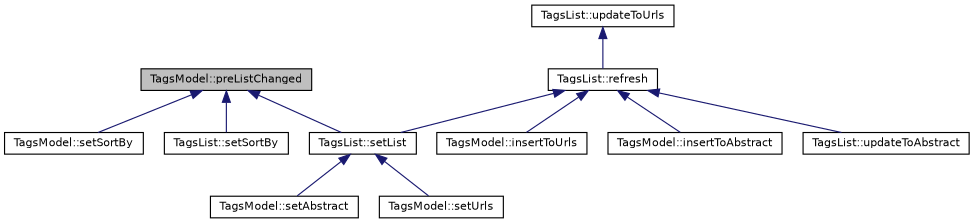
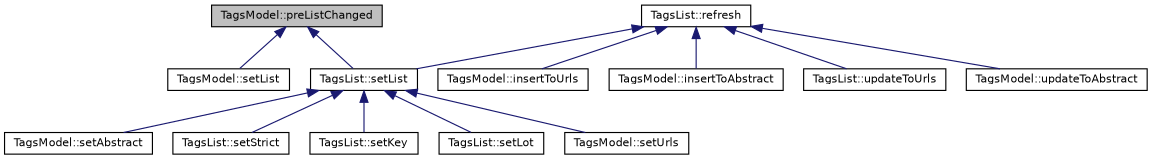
  digraph {
    rankdir=TB
    node [color=black fillcolor=white fontname=Helvetica fontsize=10 shape=record style=filled]
    edge [color=midnightblue dir=back fontname=Helvetica fontsize=10 labelfontname=Helvetica labelfontsize=10 style=solid]
    n1 [fillcolor=grey75 fontcolor=black height=0.2 label="TagsModel::preListChanged" width=0.4]
-   n2 [height=0.2 label="TagsModel::setSortBy" width=0.4]
+   n2 [height=0.2 label="TagsModel::setList" width=0.4]
    n3 [height=0.2 label="TagsList::setList" width=0.4]
-   n4 [height=0.2 label="TagsList::setSortBy" width=0.4]
    n5 [height=0.2 label="TagsModel::setAbstract" width=0.4]
+   n6 [height=0.2 label="TagsList::setStrict" width=0.4]
+   n7 [height=0.2 label="TagsList::setKey" width=0.4]
+   n8 [height=0.2 label="TagsList::setLot" width=0.4]
    n9 [height=0.2 label="TagsModel::setUrls" width=0.4]
    n10 [height=0.2 label="TagsList::refresh" width=0.4]
    n11 [height=0.2 label="TagsModel::insertToUrls" width=0.4]
    n12 [height=0.2 label="TagsModel::insertToAbstract" width=0.4]
    n13 [height=0.2 label="TagsList::updateToUrls" width=0.4]
-   n14 [height=0.2 label="TagsList::updateToAbstract" width=0.4]
+   n14 [height=0.2 label="TagsModel::updateToAbstract" width=0.4]
    n1 -> n2
    n1 -> n3
-   n1 -> n4
    n3 -> n5
+   n3 -> n6
+   n3 -> n7
+   n3 -> n8
    n3 -> n9
    n10 -> n3
    n10 -> n11
    n10 -> n12
-   n13 -> n10
+   n10 -> n13
    n10 -> n14
  }
